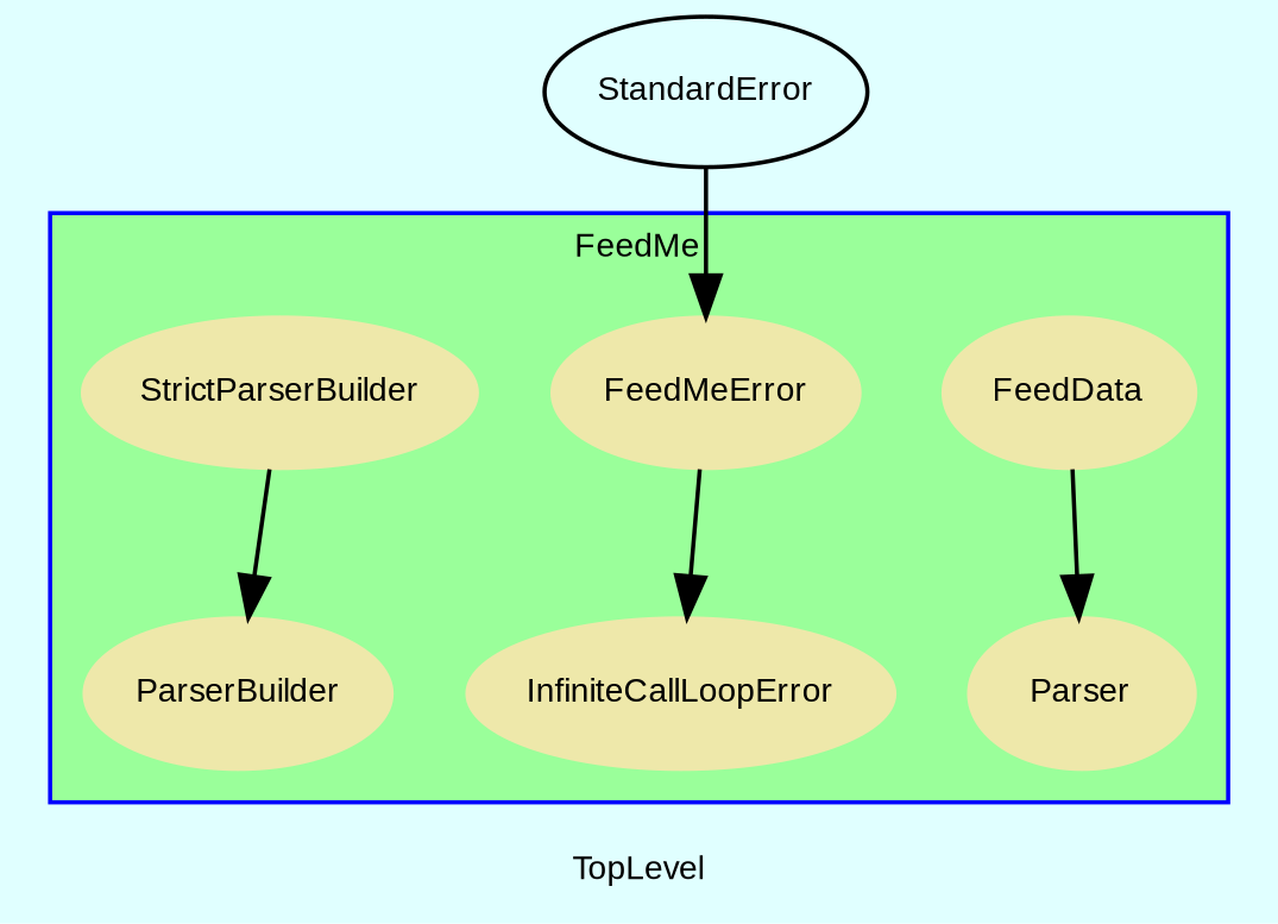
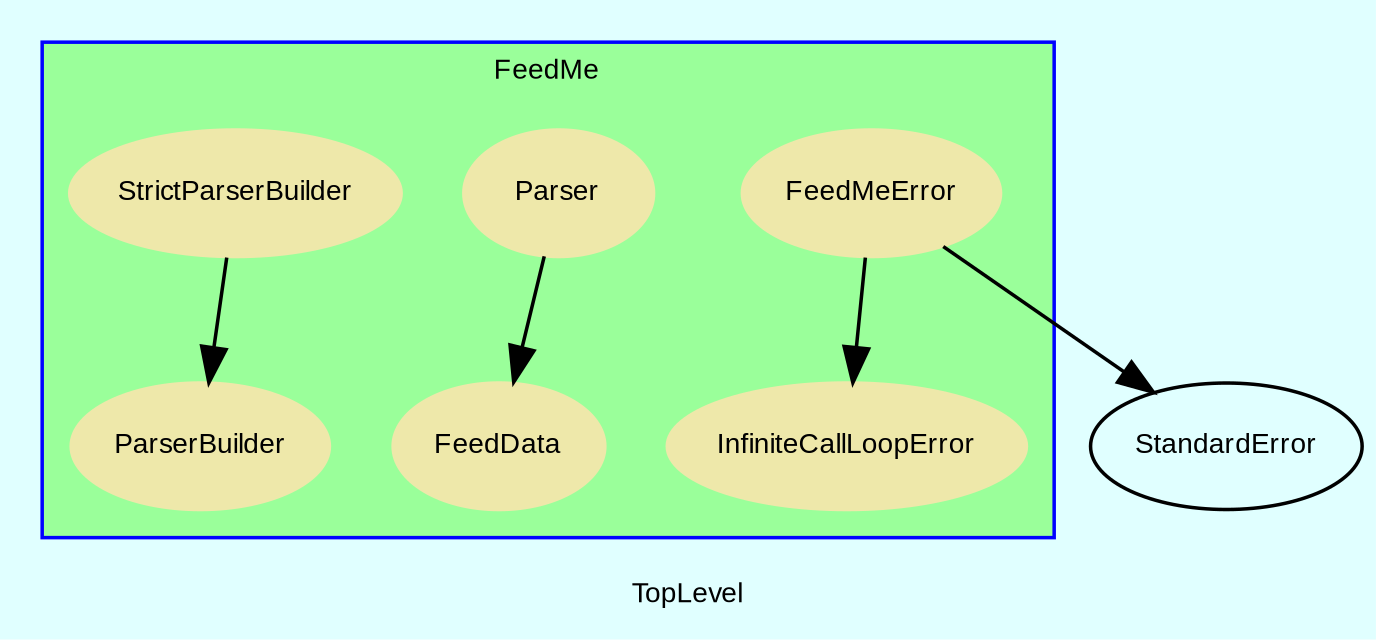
  digraph {
    bgcolor=lightcyan1
    compound=true
    fontname=Arial
    fontsize=8
    label=TopLevel
    node [color=palegoldenrod fontcolor=black fontname=Arial fontsize=8 shape=ellipse style=filled]
    n1 [label=InfiniteCallLoopError]
    n2 [label=FeedData]
    n3 [label=Parser]
    n4 [label=FeedMeError]
    n5 [label=ParserBuilder]
    n6 [label=StrictParserBuilder]
    n7 [color=black label=StandardError fontcolor="" shape="" style=""]
    subgraph cluster_1 {
      color=blue
      fillcolor=palegreen1
      label=FeedMe
      style=filled
      n1
      n2
      n3
      n4
      n5
      n6
    }
-   n2 -> n3
+   n3 -> n2
    n4 -> n1
    n6 -> n5
-   n7 -> n4
+   n4 -> n7
  }
